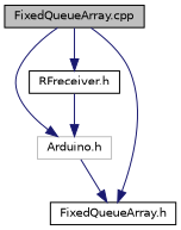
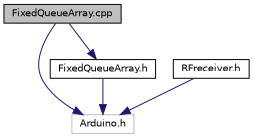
  digraph {
    node [color=black fillcolor=white fontname=Helvetica fontsize=10 shape=record style=filled]
    edge [color=midnightblue fontname=Helvetica fontsize=10 labelfontname=Helvetica labelfontsize=10 style=solid]
    n1 [fillcolor=grey75 fontcolor=black height=0.2 label="FixedQueueArray.cpp" width=0.4]
    n2 [color=grey75 height=0.2 label="Arduino.h" width=0.4]
    n3 [height=0.2 label="RFreceiver.h" width=0.4]
    n4 [height=0.2 label="FixedQueueArray.h" width=0.4]
    n1 -> n2
-   n1 -> n3
    n1 -> n4
    n3 -> n2
-   n2 -> n4
+   n4 -> n2
  }
